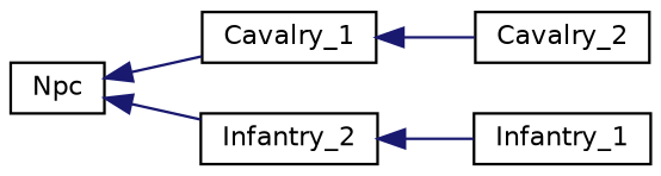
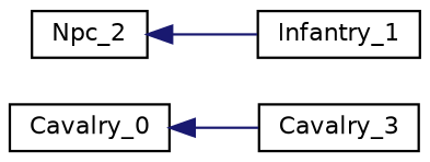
  digraph {
    rankdir=LR
    node [color=black fillcolor=white fontname=Helvetica fontsize=10 shape=record style=filled]
    edge [color=midnightblue dir=back fontname=Helvetica fontsize=10 labelfontname=Helvetica labelfontsize=10 style=solid]
-   n1 [height=0.2 label=Npc width=0.4]
-   n2 [height=0.2 label=Cavalry_1 width=0.4]
-   n3 [height=0.2 label=Infantry_2 width=0.4]
-   n4 [height=0.2 label=Cavalry_2 width=0.4]
+   n2 [height=0.2 label=Cavalry_0 width=0.4]
+   n3 [height=0.2 label=Npc_2 width=0.4]
+   n4 [height=0.2 label=Cavalry_3 width=0.4]
    n5 [height=0.2 label=Infantry_1 width=0.4]
-   n1 -> n2
-   n1 -> n3
    n2 -> n4
    n3 -> n5
  }
